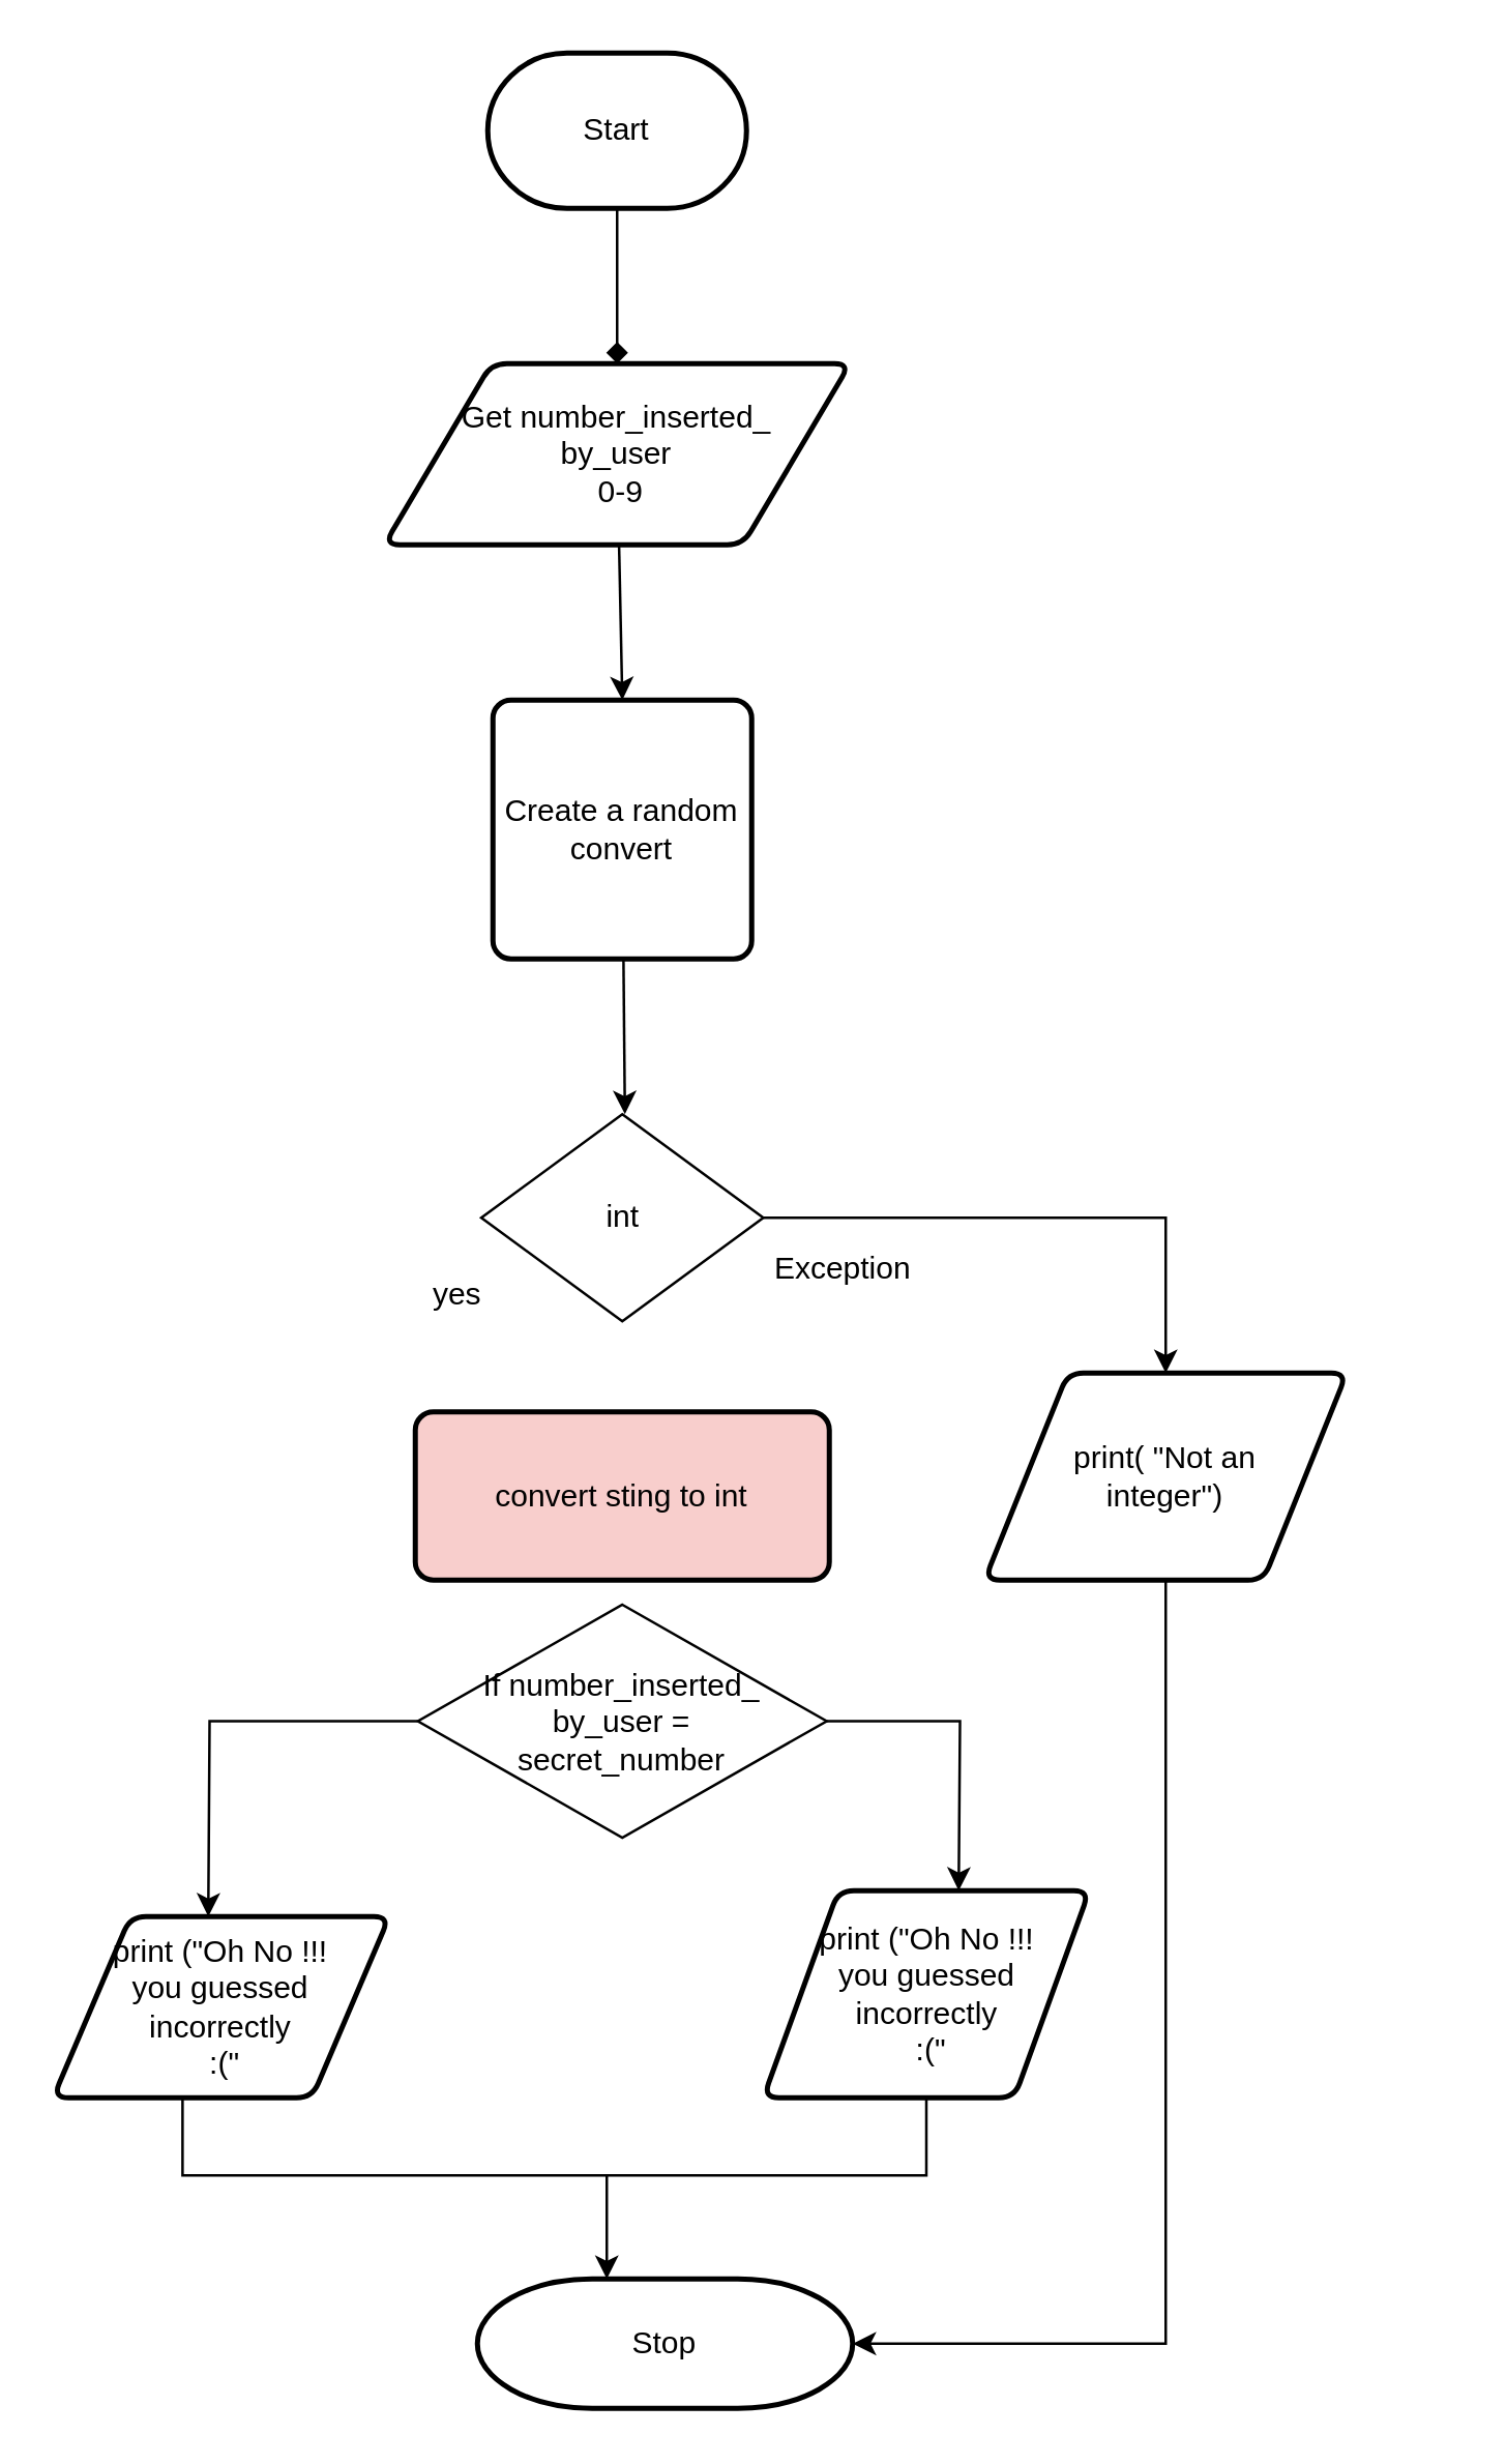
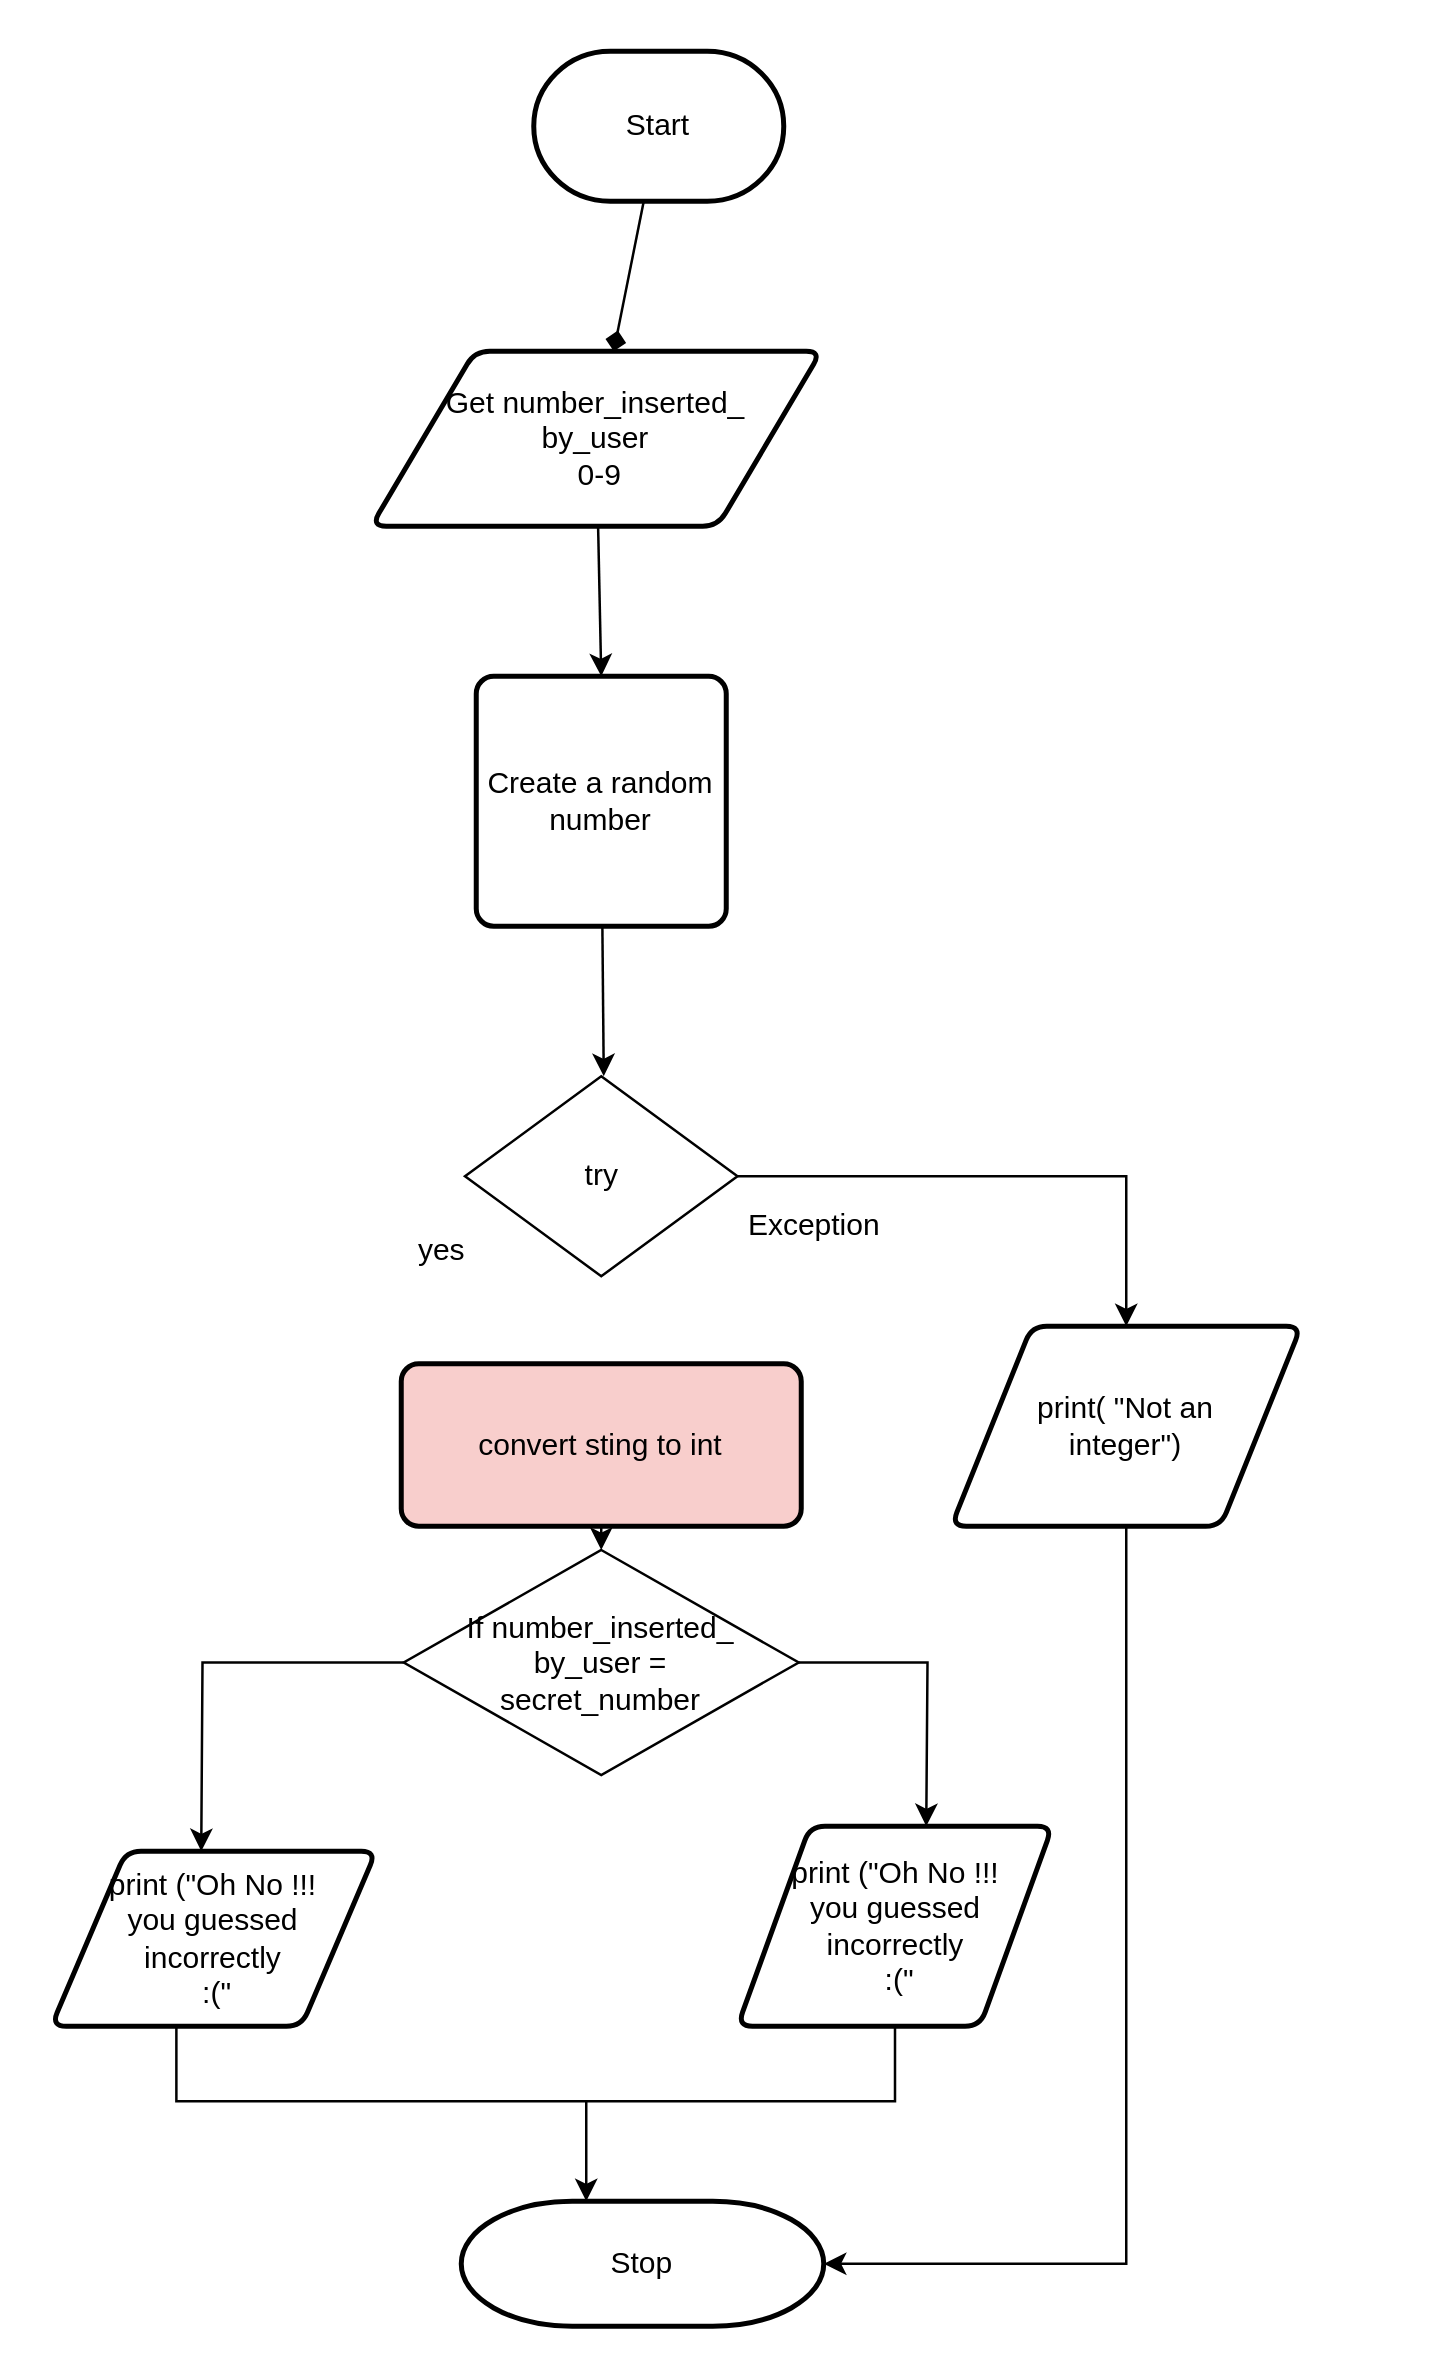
  <mxCell id="0" />
  <mxCell id="1" parent="0" />
  <mxCell id="2" style="edgeStyle=none;html=1;endArrow=diamond;" parent="1" source="3" target="5" edge="1"><mxGeometry relative="1" as="geometry" /></mxCell>
- <mxCell id="3" value="Start" style="strokeWidth=2;html=1;shape=mxgraph.flowchart.terminator;whiteSpace=wrap;" parent="1" vertex="1"><mxGeometry x="188" y="20" width="100" height="60" as="geometry" /></mxCell>
+ <mxCell id="3" value="Start" style="strokeWidth=2;html=1;shape=mxgraph.flowchart.terminator;whiteSpace=wrap;" parent="1" vertex="1"><mxGeometry x="213" y="20" width="100" height="60" as="geometry" /></mxCell>
  <mxCell id="4" style="edgeStyle=none;html=1;" parent="1" source="5" edge="1"><mxGeometry relative="1" as="geometry"><mxPoint x="240" y="270" as="targetPoint" /></mxGeometry></mxCell>
  <mxCell id="5" value="Get number_inserted_&lt;br&gt;by_user&lt;br&gt;&amp;nbsp;0-9" style="shape=parallelogram;html=1;strokeWidth=2;perimeter=parallelogramPerimeter;whiteSpace=wrap;rounded=1;arcSize=12;size=0.23;" parent="1" vertex="1"><mxGeometry x="148" y="140" width="180" height="70" as="geometry" /></mxCell>
  <mxCell id="6" style="edgeStyle=elbowEdgeStyle;rounded=0;html=1;fontSize=18;" parent="1" target="7" edge="1"><mxGeometry relative="1" as="geometry"><mxPoint x="234" y="840" as="sourcePoint" /></mxGeometry></mxCell>
  <mxCell id="7" value="Stop" style="strokeWidth=2;html=1;shape=mxgraph.flowchart.terminator;whiteSpace=wrap;" parent="1" vertex="1"><mxGeometry x="184" y="880" width="145" height="50" as="geometry" /></mxCell>
  <mxCell id="8" style="edgeStyle=none;html=1;" parent="1" source="9" edge="1"><mxGeometry relative="1" as="geometry"><mxPoint x="241" y="430" as="targetPoint" /></mxGeometry></mxCell>
- <mxCell id="9" value="Create a random convert" style="rounded=1;whiteSpace=wrap;html=1;absoluteArcSize=1;arcSize=14;strokeWidth=2;" parent="1" vertex="1"><mxGeometry x="190" y="270" width="100" height="100" as="geometry" /></mxCell>
+ <mxCell id="9" value="Create a random number" style="rounded=1;whiteSpace=wrap;html=1;absoluteArcSize=1;arcSize=14;strokeWidth=2;" parent="1" vertex="1"><mxGeometry x="190" y="270" width="100" height="100" as="geometry" /></mxCell>
  <mxCell id="10" style="edgeStyle=elbowEdgeStyle;html=1;fontSize=18;entryX=1;entryY=0.5;entryDx=0;entryDy=0;entryPerimeter=0;rounded=0;" parent="1" source="11" target="7" edge="1"><mxGeometry relative="1" as="geometry"><mxPoint x="450" y="800" as="targetPoint" /><Array as="points"><mxPoint x="450" y="730" /><mxPoint x="460" y="730" /><mxPoint x="450" y="620" /><mxPoint x="560" y="710" /></Array></mxGeometry></mxCell>
  <mxCell id="11" value="print( &quot;Not an &lt;br&gt;integer&quot;)" style="shape=parallelogram;html=1;strokeWidth=2;perimeter=parallelogramPerimeter;whiteSpace=wrap;rounded=1;arcSize=12;size=0.23;" parent="1" vertex="1"><mxGeometry x="380" y="530" width="140" height="80" as="geometry" /></mxCell>
  <mxCell id="12" style="edgeStyle=orthogonalEdgeStyle;html=1;rounded=0;" edge="1" parent="1" source="13" target="11"><mxGeometry relative="1" as="geometry"><mxPoint x="480" y="520" as="targetPoint" /><Array as="points"><mxPoint x="450" y="470" /></Array></mxGeometry></mxCell>
- <mxCell id="13" value="int" style="rhombus;whiteSpace=wrap;html=1;" vertex="1" parent="1"><mxGeometry x="185.5" y="430" width="109" height="80" as="geometry" /></mxCell>
+ <mxCell id="13" value="try" style="rhombus;whiteSpace=wrap;html=1;" vertex="1" parent="1"><mxGeometry x="185.5" y="430" width="109" height="80" as="geometry" /></mxCell>
  <mxCell id="14" style="edgeStyle=orthogonalEdgeStyle;rounded=0;html=1;" edge="1" parent="1" source="16"><mxGeometry relative="1" as="geometry"><mxPoint x="80" y="740" as="targetPoint" /></mxGeometry></mxCell>
  <mxCell id="15" style="edgeStyle=orthogonalEdgeStyle;rounded=0;html=1;" edge="1" parent="1" source="16"><mxGeometry relative="1" as="geometry"><mxPoint x="370" y="730" as="targetPoint" /></mxGeometry></mxCell>
  <mxCell id="16" value="If number_inserted_&lt;br&gt;by_user = &lt;br&gt;secret_number" style="rhombus;whiteSpace=wrap;html=1;" vertex="1" parent="1"><mxGeometry x="161" y="619.5" width="158" height="90" as="geometry" /></mxCell>
  <mxCell id="17" value="Exception" style="text;html=1;align=center;verticalAlign=middle;resizable=0;points=[];autosize=1;strokeColor=none;fillColor=none;" vertex="1" parent="1"><mxGeometry x="290" y="480" width="70" height="20" as="geometry" /></mxCell>
  <mxCell id="18" value="yes" style="text;html=1;align=center;verticalAlign=middle;resizable=0;points=[];autosize=1;strokeColor=none;fillColor=none;" vertex="1" parent="1"><mxGeometry x="161" y="490" width="30" height="20" as="geometry" /></mxCell>
  <mxCell id="19" value="print (&quot;Oh No !!! &lt;br&gt;you guessed &lt;br&gt;incorrectly&lt;br&gt;&amp;nbsp;:(&quot;" style="shape=parallelogram;html=1;strokeWidth=2;perimeter=parallelogramPerimeter;whiteSpace=wrap;rounded=1;arcSize=12;size=0.23;" vertex="1" parent="1"><mxGeometry x="20" y="740" width="130" height="70" as="geometry" /></mxCell>
  <mxCell id="20" value="print (&quot;Oh No !!! &lt;br&gt;you guessed &lt;br&gt;incorrectly&lt;br&gt;&amp;nbsp;:(&quot;" style="shape=parallelogram;html=1;strokeWidth=2;perimeter=parallelogramPerimeter;whiteSpace=wrap;rounded=1;arcSize=12;size=0.23;" vertex="1" parent="1"><mxGeometry x="294.5" y="730" width="126" height="80" as="geometry" /></mxCell>
+ <mxCell id="21" style="edgeStyle=orthogonalEdgeStyle;rounded=0;html=1;" edge="1" parent="1" source="22" target="16"><mxGeometry relative="1" as="geometry"><Array as="points"><mxPoint x="239" y="670" /><mxPoint x="239" y="670" /></Array></mxGeometry></mxCell>
  <mxCell id="22" value="convert sting to int" style="rounded=1;whiteSpace=wrap;html=1;absoluteArcSize=1;arcSize=14;strokeWidth=2;fillColor=#f8cecc;" vertex="1" parent="1"><mxGeometry x="160" y="545" width="160" height="65" as="geometry" /></mxCell>
  <mxCell id="23" value="" style="endArrow=none;html=1;rounded=0;edgeStyle=elbowEdgeStyle;elbow=vertical;entryX=0.5;entryY=1;entryDx=0;entryDy=0;exitX=0.385;exitY=1;exitDx=0;exitDy=0;exitPerimeter=0;" edge="1" parent="1" source="19" target="20"><mxGeometry width="50" height="50" relative="1" as="geometry"><mxPoint x="69" y="840" as="sourcePoint" /><mxPoint x="399" y="840" as="targetPoint" /><Array as="points"><mxPoint x="230" y="840" /><mxPoint x="85" y="840" /><mxPoint x="210" y="840" /></Array></mxGeometry></mxCell>
